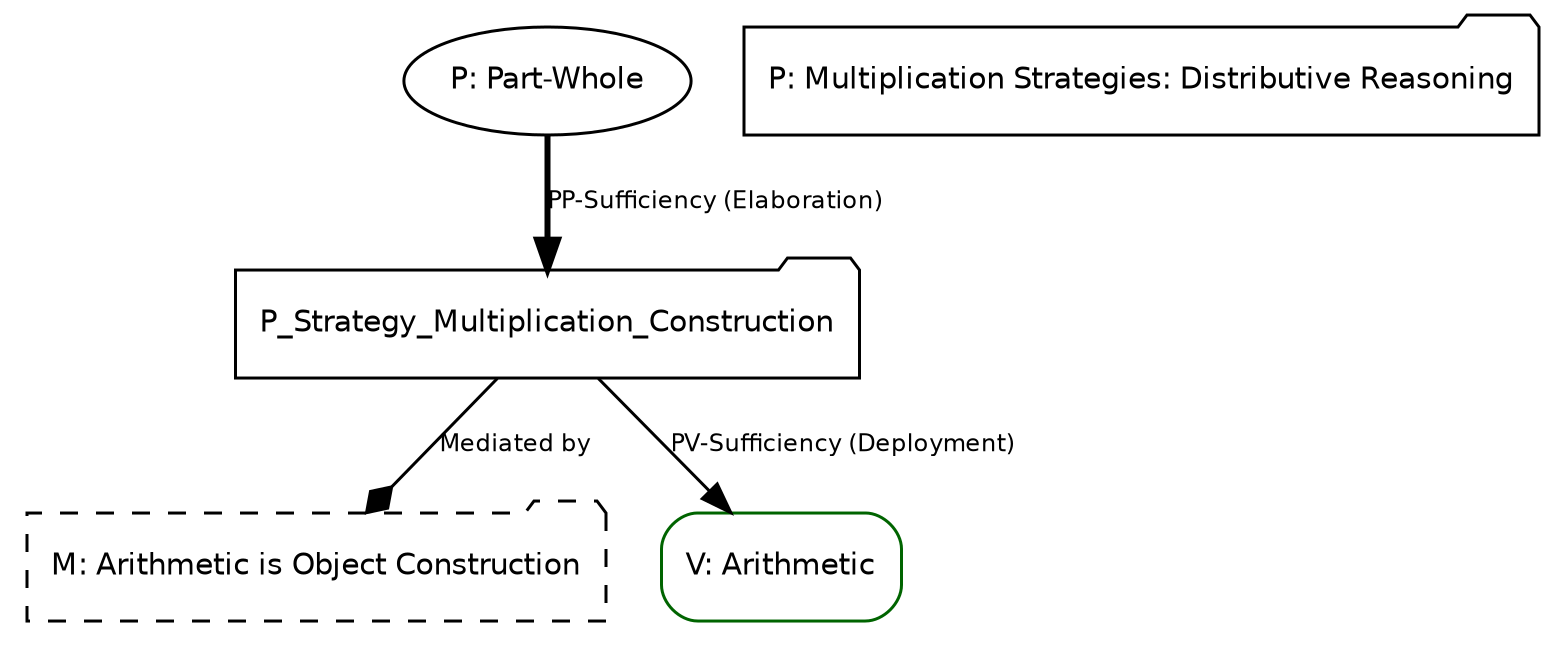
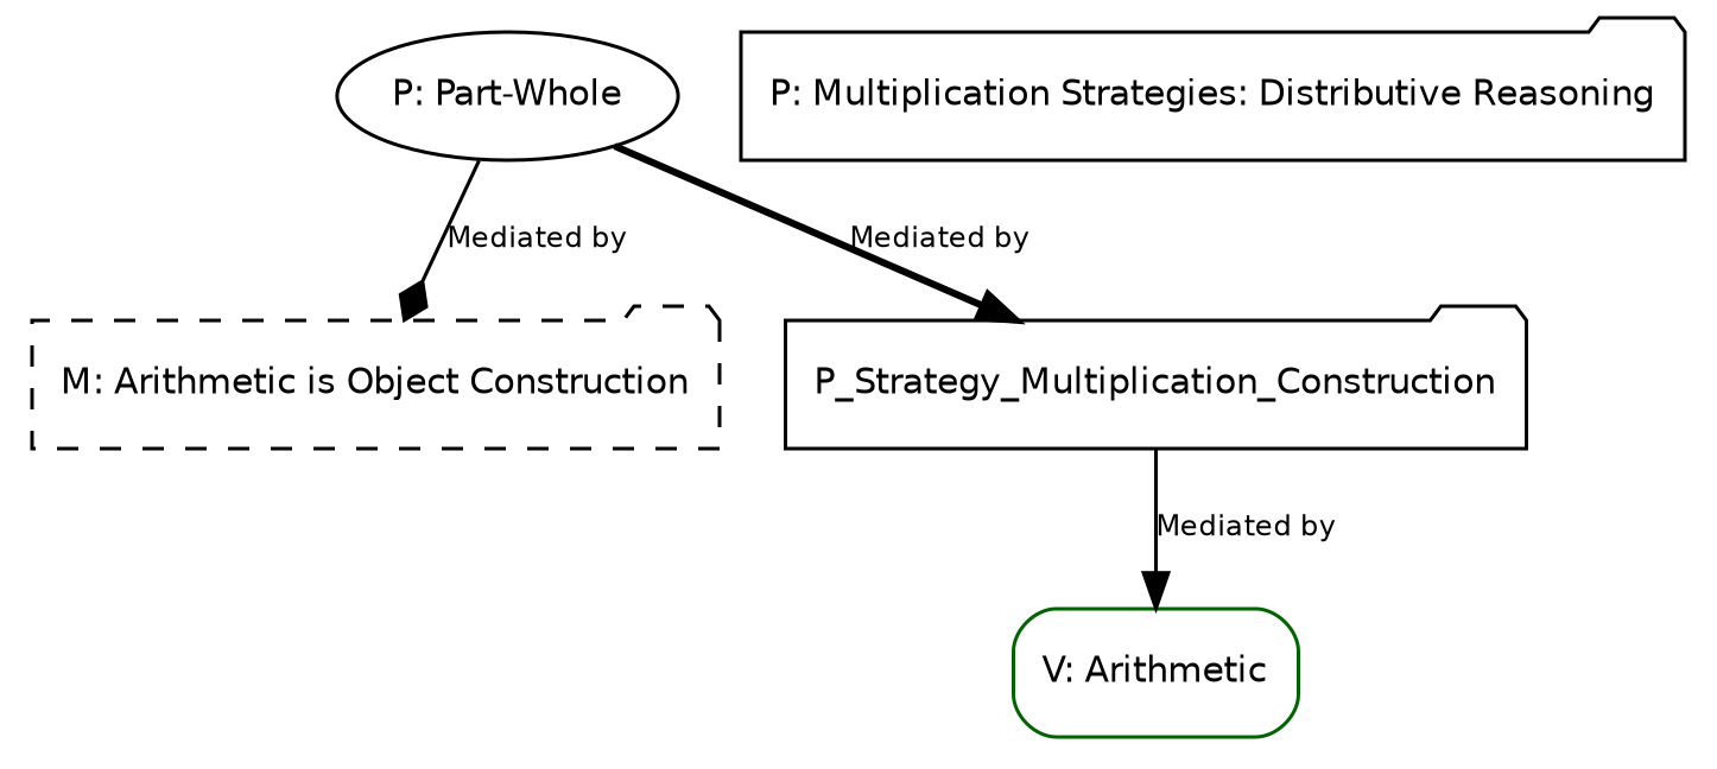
  digraph {
    fontname="DejaVu Sans"
    node [color=black fontname="DejaVu Sans" fontsize=10 shape=folder]
    edge [arrowhead=normal fontname="DejaVu Sans" fontsize=8 style=solid]
    n1 [label="P: Part-Whole" shape=ellipse]
    n2 [label="M: Arithmetic is Object Construction" style="rounded,dashed"]
    n3 [label=P_Strategy_Multiplication_Construction]
    n4 [color=darkgreen label="V: Arithmetic" shape=box style=rounded]
    n5 [label="P: Multiplication Strategies: Distributive Reasoning"]
-   n3 -> n2 [arrowhead=diamond label="Mediated by"]
-   n1 -> n3 [headport=_Distributive_Reasoning label="PP-Sufficiency (Elaboration)" style=bold]
-   n3 -> n4 [label="PV-Sufficiency (Deployment)" tailport=_Distributive_Reasoning]
+   n1 -> n2 [arrowhead=diamond label="Mediated by"]
+   n1 -> n3 [headport=_Distributive_Reasoning label="Mediated by" style=bold]
+   n3 -> n4 [label="Mediated by" tailport=_Distributive_Reasoning]
  }
